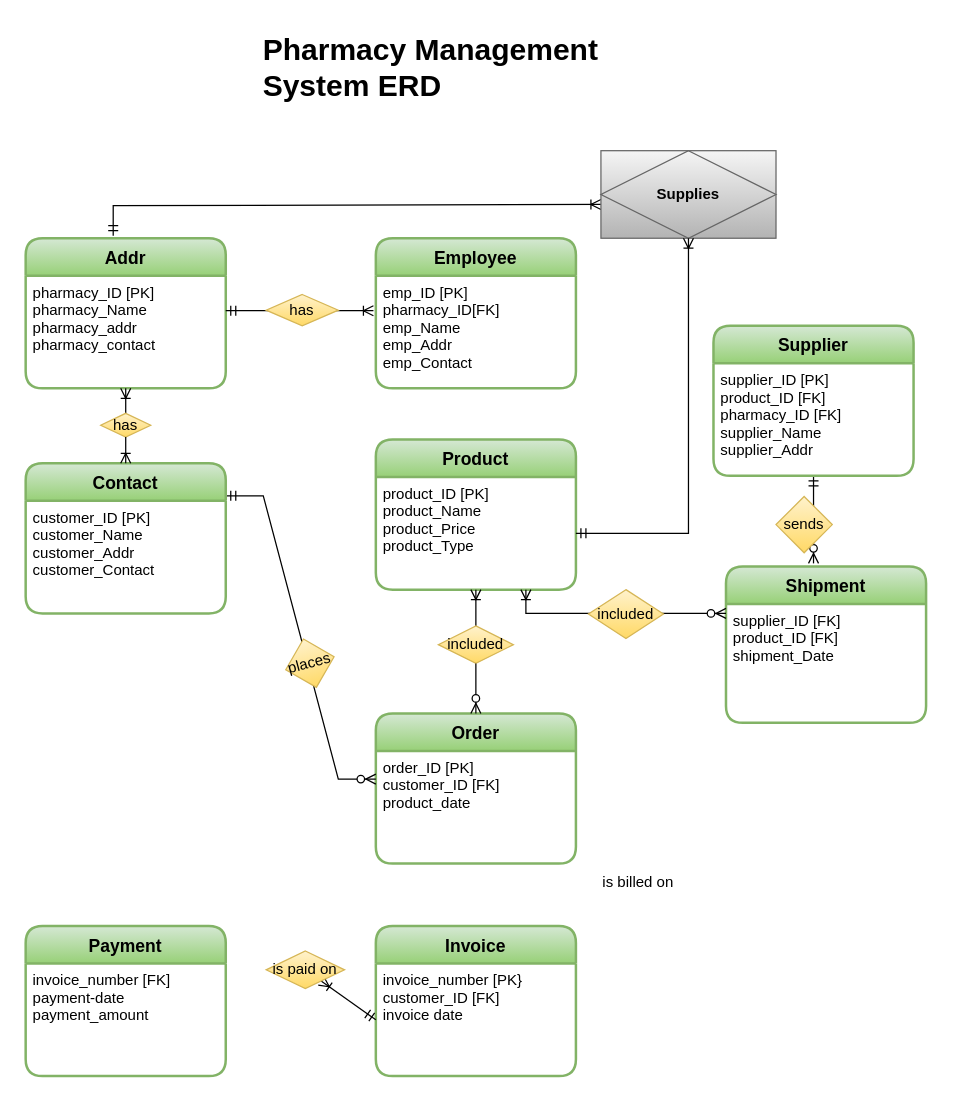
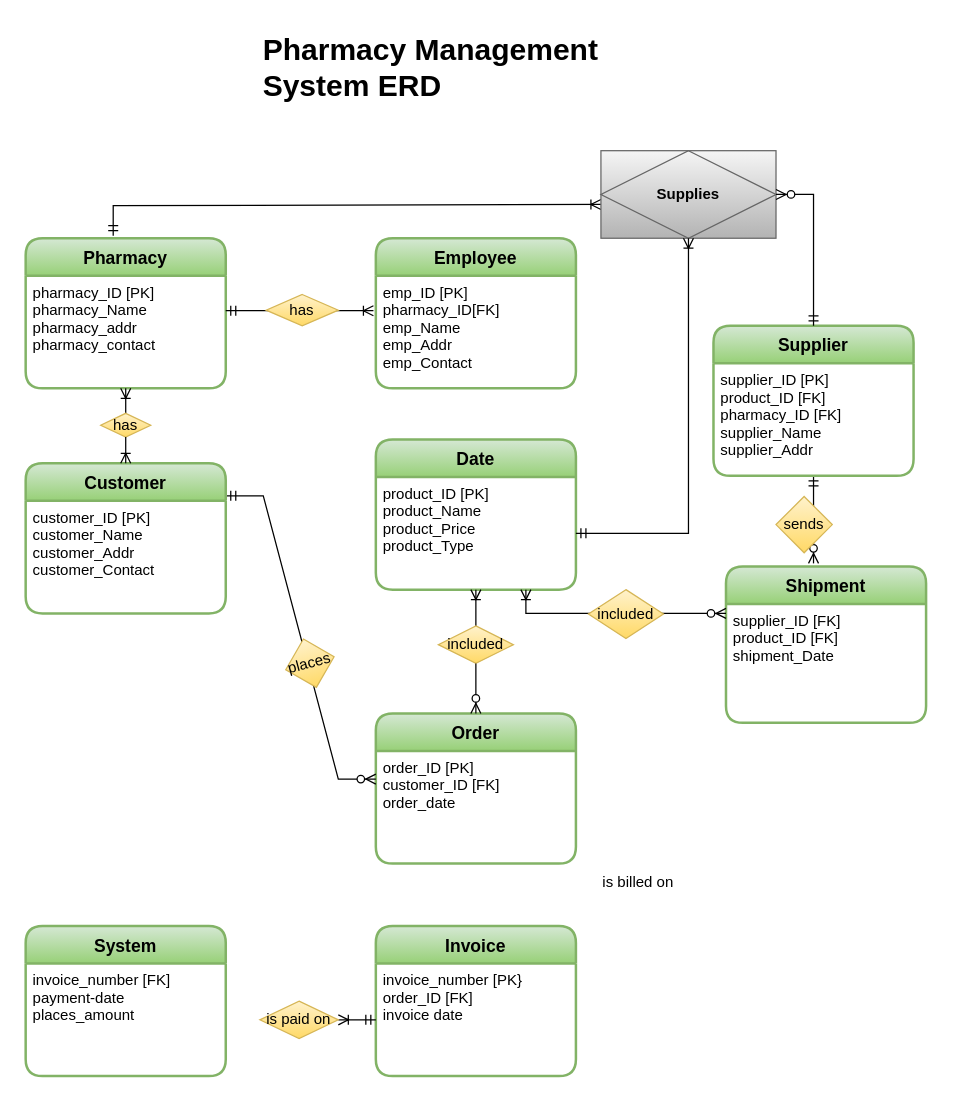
  <mxCell id="0" />
  <mxCell id="1" parent="0" />
- <mxCell id="2" value="Product" style="swimlane;childLayout=stackLayout;horizontal=1;startSize=30;horizontalStack=0;rounded=1;fontSize=14;fontStyle=1;strokeWidth=2;resizeParent=0;resizeLast=1;shadow=0;dashed=0;align=center;fillColor=#d5e8d4;strokeColor=#82b366;gradientColor=#97d077;" parent="1" vertex="1"><mxGeometry x="300" y="351" width="160" height="120" as="geometry" /></mxCell>
+ <mxCell id="2" value="Date" style="swimlane;childLayout=stackLayout;horizontal=1;startSize=30;horizontalStack=0;rounded=1;fontSize=14;fontStyle=1;strokeWidth=2;resizeParent=0;resizeLast=1;shadow=0;dashed=0;align=center;fillColor=#d5e8d4;strokeColor=#82b366;gradientColor=#97d077;" parent="1" vertex="1"><mxGeometry x="300" y="351" width="160" height="120" as="geometry" /></mxCell>
  <mxCell id="3" value="product_ID [PK]&#10;product_Name&#10;product_Price&#10;product_Type" style="align=left;strokeColor=none;fillColor=none;spacingLeft=4;fontSize=12;verticalAlign=top;resizable=0;rotatable=0;part=1;" parent="2" vertex="1"><mxGeometry y="30" width="160" height="90" as="geometry" /></mxCell>
  <mxCell id="4" value="Shipment" style="swimlane;childLayout=stackLayout;horizontal=1;startSize=30;horizontalStack=0;rounded=1;fontSize=14;fontStyle=1;strokeWidth=2;resizeParent=0;resizeLast=1;shadow=0;dashed=0;align=center;fillColor=#d5e8d4;strokeColor=#82b366;gradientColor=#97d077;" parent="1" vertex="1"><mxGeometry x="580" y="452.5" width="160" height="125" as="geometry" /></mxCell>
  <mxCell id="5" value="supplier_ID [FK]&#10;product_ID [FK]&#10;shipment_Date" style="align=left;strokeColor=none;fillColor=none;spacingLeft=4;fontSize=12;verticalAlign=top;resizable=0;rotatable=0;part=1;" parent="4" vertex="1"><mxGeometry y="30" width="160" height="95" as="geometry" /></mxCell>
  <mxCell id="6" value="Order" style="swimlane;childLayout=stackLayout;horizontal=1;startSize=30;horizontalStack=0;rounded=1;fontSize=14;fontStyle=1;strokeWidth=2;resizeParent=0;resizeLast=1;shadow=0;dashed=0;align=center;fillColor=#d5e8d4;strokeColor=#82b366;gradientColor=#97d077;" parent="1" vertex="1"><mxGeometry x="300" y="570" width="160" height="120" as="geometry" /></mxCell>
- <mxCell id="7" value="order_ID [PK]&#10;customer_ID [FK]&#10;product_date" style="align=left;strokeColor=none;fillColor=none;spacingLeft=4;fontSize=12;verticalAlign=top;resizable=0;rotatable=0;part=1;" parent="6" vertex="1"><mxGeometry y="30" width="160" height="90" as="geometry" /></mxCell>
+ <mxCell id="7" value="order_ID [PK]&#10;customer_ID [FK]&#10;order_date" style="align=left;strokeColor=none;fillColor=none;spacingLeft=4;fontSize=12;verticalAlign=top;resizable=0;rotatable=0;part=1;" parent="6" vertex="1"><mxGeometry y="30" width="160" height="90" as="geometry" /></mxCell>
  <mxCell id="8" value="" style="fontSize=12;html=1;endArrow=ERoneToMany;startArrow=none;rounded=0;exitX=0.5;exitY=0;exitDx=0;exitDy=0;entryX=0.5;entryY=1;entryDx=0;entryDy=0;" parent="1" source="13" target="3" edge="1"><mxGeometry width="100" height="100" relative="1" as="geometry"><mxPoint x="310" y="460" as="sourcePoint" /><mxPoint x="410" y="360" as="targetPoint" /></mxGeometry></mxCell>
  <mxCell id="9" value="" style="fontSize=12;html=1;endArrow=ERzeroToMany;startArrow=ERmandOne;rounded=0;exitX=0.5;exitY=1;exitDx=0;exitDy=0;" parent="1" edge="1"><mxGeometry width="100" height="100" relative="1" as="geometry"><mxPoint x="650" y="380" as="sourcePoint" /><mxPoint x="650" y="450" as="targetPoint" /></mxGeometry></mxCell>
  <mxCell id="10" value="" style="fontSize=12;html=1;endArrow=ERoneToMany;startArrow=ERzeroToMany;rounded=0;elbow=vertical;entryX=0.75;entryY=1;entryDx=0;entryDy=0;edgeStyle=orthogonalEdgeStyle;" parent="1" target="3" edge="1"><mxGeometry width="100" height="100" relative="1" as="geometry"><mxPoint x="580" y="490" as="sourcePoint" /><mxPoint x="460" y="470" as="targetPoint" /><Array as="points"><mxPoint x="420" y="490" /></Array></mxGeometry></mxCell>
  <mxCell id="11" value="" style="edgeStyle=entityRelationEdgeStyle;fontSize=12;html=1;endArrow=ERzeroToMany;startArrow=ERmandOne;rounded=0;elbow=vertical;entryX=0;entryY=0.25;entryDx=0;entryDy=0;" parent="1" target="7" edge="1"><mxGeometry width="100" height="100" relative="1" as="geometry"><mxPoint x="180" y="396" as="sourcePoint" /><mxPoint x="410" y="500" as="targetPoint" /></mxGeometry></mxCell>
  <mxCell id="12" value="sends" style="shape=rhombus;perimeter=rhombusPerimeter;whiteSpace=wrap;html=1;align=center;fillColor=#fff2cc;strokeColor=#d6b656;gradientColor=#ffd966;" parent="1" vertex="1"><mxGeometry x="620" y="396.5" width="45" height="45" as="geometry" /></mxCell>
  <mxCell id="13" value="included" style="shape=rhombus;perimeter=rhombusPerimeter;whiteSpace=wrap;html=1;align=center;fillColor=#fff2cc;strokeColor=#d6b656;gradientColor=#ffd966;" parent="1" vertex="1"><mxGeometry x="350" y="500" width="60" height="30" as="geometry" /></mxCell>
  <mxCell id="14" value="" style="fontSize=12;html=1;endArrow=none;startArrow=ERzeroToMany;rounded=0;exitX=0.5;exitY=0;exitDx=0;exitDy=0;entryX=0.5;entryY=1;entryDx=0;entryDy=0;" parent="1" source="6" target="13" edge="1"><mxGeometry width="100" height="100" relative="1" as="geometry"><mxPoint x="380" y="560" as="sourcePoint" /><mxPoint x="380" y="471" as="targetPoint" /></mxGeometry></mxCell>
  <mxCell id="15" value="places" style="shape=rhombus;perimeter=rhombusPerimeter;whiteSpace=wrap;html=1;align=center;rotation=-15;fillColor=#fff2cc;strokeColor=#d6b656;gradientColor=#ffd966;" parent="1" vertex="1"><mxGeometry x="227.29" y="509.83" width="40" height="40" as="geometry" /></mxCell>
  <mxCell id="16" value="included" style="shape=rhombus;perimeter=rhombusPerimeter;whiteSpace=wrap;html=1;align=center;fillColor=#fff2cc;strokeColor=#d6b656;gradientColor=#ffd966;" parent="1" vertex="1"><mxGeometry x="470" y="471" width="60" height="39" as="geometry" /></mxCell>
  <mxCell id="17" value="&lt;h1&gt;Pharmacy Management System ERD&lt;/h1&gt;" style="text;html=1;strokeColor=none;fillColor=none;spacing=5;spacingTop=-20;whiteSpace=wrap;overflow=hidden;rounded=0;" parent="1" vertex="1"><mxGeometry x="205" y="20" width="290" height="80" as="geometry" /></mxCell>
- <mxCell id="18" value="Contact" style="swimlane;childLayout=stackLayout;horizontal=1;startSize=30;horizontalStack=0;rounded=1;fontSize=14;fontStyle=1;strokeWidth=2;resizeParent=0;resizeLast=1;shadow=0;dashed=0;align=center;fillColor=#d5e8d4;gradientColor=#97d077;strokeColor=#82b366;" parent="1" vertex="1"><mxGeometry x="20" y="370" width="160" height="120" as="geometry" /></mxCell>
+ <mxCell id="18" value="Customer" style="swimlane;childLayout=stackLayout;horizontal=1;startSize=30;horizontalStack=0;rounded=1;fontSize=14;fontStyle=1;strokeWidth=2;resizeParent=0;resizeLast=1;shadow=0;dashed=0;align=center;fillColor=#d5e8d4;gradientColor=#97d077;strokeColor=#82b366;" parent="1" vertex="1"><mxGeometry x="20" y="370" width="160" height="120" as="geometry" /></mxCell>
  <mxCell id="19" value="customer_ID [PK]&#10;customer_Name&#10;customer_Addr&#10;customer_Contact" style="align=left;strokeColor=none;fillColor=none;spacingLeft=4;fontSize=12;verticalAlign=top;resizable=0;rotatable=0;part=1;" parent="18" vertex="1"><mxGeometry y="30" width="160" height="90" as="geometry" /></mxCell>
  <mxCell id="20" value="Supplier" style="swimlane;childLayout=stackLayout;horizontal=1;startSize=30;horizontalStack=0;rounded=1;fontSize=14;fontStyle=1;strokeWidth=2;resizeParent=0;resizeLast=1;shadow=0;dashed=0;align=center;fillColor=#d5e8d4;gradientColor=#97d077;strokeColor=#82b366;" parent="1" vertex="1"><mxGeometry x="570" y="260" width="160" height="120" as="geometry" /></mxCell>
  <mxCell id="21" value="supplier_ID [PK]&#10;product_ID [FK]&#10;pharmacy_ID [FK]&#10;supplier_Name&#10;supplier_Addr&#10;&#10;" style="align=left;strokeColor=none;fillColor=none;spacingLeft=4;fontSize=12;verticalAlign=top;resizable=0;rotatable=0;part=1;" parent="20" vertex="1"><mxGeometry y="30" width="160" height="90" as="geometry" /></mxCell>
- <mxCell id="22" value="Payment" style="swimlane;childLayout=stackLayout;horizontal=1;startSize=30;horizontalStack=0;rounded=1;fontSize=14;fontStyle=1;strokeWidth=2;resizeParent=0;resizeLast=1;shadow=0;dashed=0;align=center;fillColor=#d5e8d4;strokeColor=#82b366;gradientColor=#97d077;" parent="1" vertex="1"><mxGeometry x="20" y="740" width="160" height="120" as="geometry" /></mxCell>
- <mxCell id="23" value="invoice_number [FK]&#10;payment-date&#10;payment_amount" style="align=left;strokeColor=none;fillColor=none;spacingLeft=4;fontSize=12;verticalAlign=top;resizable=0;rotatable=0;part=1;" parent="22" vertex="1"><mxGeometry y="30" width="160" height="90" as="geometry" /></mxCell>
+ <mxCell id="22" value="System" style="swimlane;childLayout=stackLayout;horizontal=1;startSize=30;horizontalStack=0;rounded=1;fontSize=14;fontStyle=1;strokeWidth=2;resizeParent=0;resizeLast=1;shadow=0;dashed=0;align=center;fillColor=#d5e8d4;strokeColor=#82b366;gradientColor=#97d077;" parent="1" vertex="1"><mxGeometry x="20" y="740" width="160" height="120" as="geometry" /></mxCell>
+ <mxCell id="23" value="invoice_number [FK]&#10;payment-date&#10;places_amount" style="align=left;strokeColor=none;fillColor=none;spacingLeft=4;fontSize=12;verticalAlign=top;resizable=0;rotatable=0;part=1;" parent="22" vertex="1"><mxGeometry y="30" width="160" height="90" as="geometry" /></mxCell>
  <mxCell id="24" style="edgeStyle=none;rounded=0;orthogonalLoop=1;jettySize=auto;html=1;entryX=-0.006;entryY=0.622;entryDx=0;entryDy=0;entryPerimeter=0;elbow=vertical;" parent="22" source="23" target="23" edge="1"><mxGeometry relative="1" as="geometry" /></mxCell>
  <mxCell id="25" value="Invoice" style="swimlane;childLayout=stackLayout;horizontal=1;startSize=30;horizontalStack=0;rounded=1;fontSize=14;fontStyle=1;strokeWidth=2;resizeParent=0;resizeLast=1;shadow=0;dashed=0;align=center;fillColor=#d5e8d4;gradientColor=#97d077;strokeColor=#82b366;" parent="1" vertex="1"><mxGeometry x="300" y="740" width="160" height="120" as="geometry" /></mxCell>
- <mxCell id="26" value="invoice_number [PK}&#10;customer_ID [FK]&#10;invoice date" style="align=left;strokeColor=none;fillColor=none;spacingLeft=4;fontSize=12;verticalAlign=top;resizable=0;rotatable=0;part=1;" parent="25" vertex="1"><mxGeometry y="30" width="160" height="90" as="geometry" /></mxCell>
+ <mxCell id="26" value="invoice_number [PK}&#10;order_ID [FK]&#10;invoice date" style="align=left;strokeColor=none;fillColor=none;spacingLeft=4;fontSize=12;verticalAlign=top;resizable=0;rotatable=0;part=1;" parent="25" vertex="1"><mxGeometry y="30" width="160" height="90" as="geometry" /></mxCell>
  <mxCell id="27" value="" style="fontSize=12;html=1;endArrow=ERoneToMany;startArrow=ERmandOne;rounded=0;exitX=0;exitY=0.5;exitDx=0;exitDy=0;" parent="1" source="26" target="29" edge="1"><mxGeometry width="100" height="100" relative="1" as="geometry"><mxPoint x="350" y="930" as="sourcePoint" /><mxPoint x="225" y="950" as="targetPoint" /></mxGeometry></mxCell>
  <mxCell id="28" value="is billed on" style="text;html=1;strokeColor=none;fillColor=none;align=center;verticalAlign=middle;whiteSpace=wrap;rounded=0;" parent="1" vertex="1"><mxGeometry x="480" y="690" width="60" height="30" as="geometry" /></mxCell>
- <mxCell id="29" value="is paid on" style="shape=rhombus;perimeter=rhombusPerimeter;whiteSpace=wrap;html=1;align=center;fillColor=#fff2cc;gradientColor=#ffd966;strokeColor=#d6b656;" parent="1" vertex="1"><mxGeometry x="212.29" y="760" width="62.71" height="30" as="geometry" /></mxCell>
- <mxCell id="30" value="Addr" style="swimlane;childLayout=stackLayout;horizontal=1;startSize=30;horizontalStack=0;rounded=1;fontSize=14;fontStyle=1;strokeWidth=2;resizeParent=0;resizeLast=1;shadow=0;dashed=0;align=center;fillColor=#d5e8d4;strokeColor=#82b366;gradientColor=#97d077;" parent="1" vertex="1"><mxGeometry x="20" y="190" width="160" height="120" as="geometry" /></mxCell>
+ <mxCell id="29" value="is paid on" style="shape=rhombus;perimeter=rhombusPerimeter;whiteSpace=wrap;html=1;align=center;fillColor=#fff2cc;gradientColor=#ffd966;strokeColor=#d6b656;" parent="1" vertex="1"><mxGeometry x="207.29" y="800" width="62.71" height="30" as="geometry" /></mxCell>
+ <mxCell id="30" value="Pharmacy" style="swimlane;childLayout=stackLayout;horizontal=1;startSize=30;horizontalStack=0;rounded=1;fontSize=14;fontStyle=1;strokeWidth=2;resizeParent=0;resizeLast=1;shadow=0;dashed=0;align=center;fillColor=#d5e8d4;strokeColor=#82b366;gradientColor=#97d077;" parent="1" vertex="1"><mxGeometry x="20" y="190" width="160" height="120" as="geometry" /></mxCell>
  <mxCell id="31" value="pharmacy_ID [PK]&#10;pharmacy_Name&#10;pharmacy_addr&#10;pharmacy_contact&#10;&#10;" style="align=left;strokeColor=none;fillColor=none;spacingLeft=4;fontSize=12;verticalAlign=top;resizable=0;rotatable=0;part=1;" parent="30" vertex="1"><mxGeometry y="30" width="160" height="90" as="geometry" /></mxCell>
  <mxCell id="32" value="Employee" style="swimlane;childLayout=stackLayout;horizontal=1;startSize=30;horizontalStack=0;rounded=1;fontSize=14;fontStyle=1;strokeWidth=2;resizeParent=0;resizeLast=1;shadow=0;dashed=0;align=center;fillColor=#d5e8d4;strokeColor=#82b366;gradientColor=#97d077;" parent="1" vertex="1"><mxGeometry x="300" y="190" width="160" height="120" as="geometry" /></mxCell>
  <mxCell id="33" value="emp_ID [PK]&#10;pharmacy_ID[FK]&#10;emp_Name&#10;emp_Addr&#10;emp_Contact&#10;" style="align=left;strokeColor=none;fillColor=none;spacingLeft=4;fontSize=12;verticalAlign=top;resizable=0;rotatable=0;part=1;" parent="32" vertex="1"><mxGeometry y="30" width="160" height="90" as="geometry" /></mxCell>
  <mxCell id="34" value="" style="fontSize=12;html=1;endArrow=ERoneToMany;startArrow=none;rounded=0;entryX=0.5;entryY=1;entryDx=0;entryDy=0;exitX=0.5;exitY=0;exitDx=0;exitDy=0;" parent="1" source="35" edge="1"><mxGeometry width="100" height="100" relative="1" as="geometry"><mxPoint x="100" y="350" as="sourcePoint" /><mxPoint x="100" y="310" as="targetPoint" /></mxGeometry></mxCell>
  <mxCell id="35" value="has" style="shape=rhombus;perimeter=rhombusPerimeter;whiteSpace=wrap;html=1;align=center;fillColor=#fff2cc;strokeColor=#d6b656;gradientColor=#ffd966;" parent="1" vertex="1"><mxGeometry x="80" y="330" width="40" height="19" as="geometry" /></mxCell>
  <mxCell id="36" value="" style="fontSize=12;html=1;endArrow=ERoneToMany;startArrow=ERmandOne;rounded=0;exitX=1;exitY=0.333;exitDx=0;exitDy=0;exitPerimeter=0;entryX=-0.012;entryY=0.333;entryDx=0;entryDy=0;entryPerimeter=0;" parent="1" edge="1"><mxGeometry width="100" height="100" relative="1" as="geometry"><mxPoint x="180" y="247.97" as="sourcePoint" /><mxPoint x="298.08" y="247.97" as="targetPoint" /><Array as="points" /></mxGeometry></mxCell>
  <mxCell id="37" value="" style="fontSize=12;html=1;endArrow=none;startArrow=ERoneToMany;rounded=0;entryX=0.5;entryY=1;entryDx=0;entryDy=0;exitX=0.5;exitY=0;exitDx=0;exitDy=0;" parent="1" source="18" target="35" edge="1"><mxGeometry width="100" height="100" relative="1" as="geometry"><mxPoint x="100" y="370" as="sourcePoint" /><mxPoint x="100" y="310" as="targetPoint" /></mxGeometry></mxCell>
  <mxCell id="38" value="has" style="shape=rhombus;perimeter=rhombusPerimeter;whiteSpace=wrap;html=1;align=center;fillColor=#fff2cc;strokeColor=#d6b656;gradientColor=#ffd966;" parent="1" vertex="1"><mxGeometry x="212.29" y="235" width="57.71" height="25" as="geometry" /></mxCell>
  <mxCell id="39" value="" style="fontSize=12;html=1;endArrow=ERoneToMany;startArrow=ERmandOne;rounded=0;entryX=0;entryY=0.5;entryDx=0;entryDy=0;" parent="1" edge="1"><mxGeometry width="100" height="100" relative="1" as="geometry"><mxPoint x="90" y="188" as="sourcePoint" /><mxPoint x="480" y="163" as="targetPoint" /><Array as="points"><mxPoint x="90" y="164" /></Array></mxGeometry></mxCell>
  <mxCell id="40" value="&lt;b&gt;Supplies&lt;/b&gt;" style="shape=associativeEntity;whiteSpace=wrap;html=1;align=center;fillColor=#f5f5f5;strokeColor=#666666;gradientColor=#b3b3b3;" parent="1" vertex="1"><mxGeometry x="480" y="120" width="140" height="70" as="geometry" /></mxCell>
+ <mxCell id="41" value="" style="fontSize=12;html=1;endArrow=ERzeroToMany;startArrow=ERmandOne;rounded=0;entryX=1;entryY=0.5;entryDx=0;entryDy=0;exitX=0.5;exitY=0;exitDx=0;exitDy=0;" parent="1" source="20" target="40" edge="1"><mxGeometry width="100" height="100" relative="1" as="geometry"><mxPoint x="680" y="260" as="sourcePoint" /><mxPoint x="620" y="154.5" as="targetPoint" /><Array as="points"><mxPoint x="650" y="155" /></Array></mxGeometry></mxCell>
  <mxCell id="42" value="" style="fontSize=12;html=1;endArrow=ERoneToMany;startArrow=ERmandOne;rounded=0;entryX=0.5;entryY=1;entryDx=0;entryDy=0;exitX=1;exitY=0.5;exitDx=0;exitDy=0;" parent="1" source="3" target="40" edge="1"><mxGeometry width="100" height="100" relative="1" as="geometry"><mxPoint x="490" y="440" as="sourcePoint" /><mxPoint x="990" y="322.5" as="targetPoint" /><Array as="points"><mxPoint x="550" y="426" /><mxPoint x="550" y="280" /></Array></mxGeometry></mxCell>
